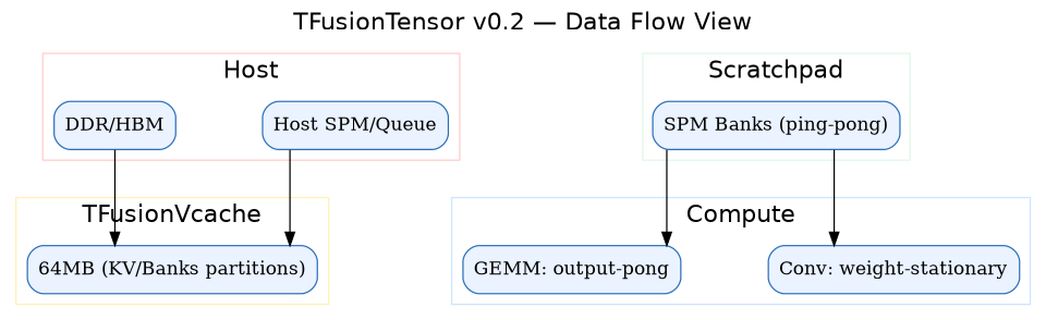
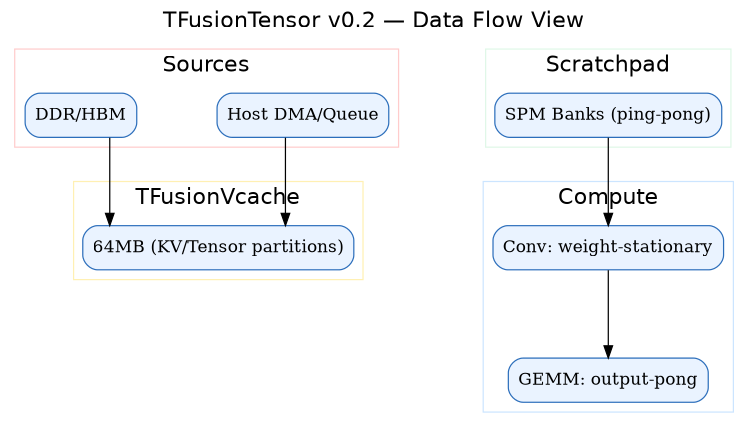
  digraph {
    fontname=Helvetica
    fontsize=18
    label="TFusionTensor v0.2 — Data Flow View"
    labelloc=t
    nodesep=0.9
    rankdir=TB
    ranksep=1.0
    splines=ortho
    node [color="#2C6EBB" fillcolor="#EAF3FF" shape=box style="rounded,filled"]
-   n1 [label="Host SPM/Queue"]
+   n1 [label="Host DMA/Queue"]
    n2 [label="DDR/HBM"]
-   n3 [label="64MB (KV/Banks partitions)"]
+   n3 [label="64MB (KV/Tensor partitions)"]
    n4 [label="SPM Banks (ping-pong)"]
    n5 [label="Conv: weight-stationary"]
    n6 [label="GEMM: output-pong"]
    subgraph cluster_1 {
      color="#FFCCCC"
-     label=Host
+     label=Sources
      n1
      n2
    }
    subgraph cluster_2 {
      color="#FFF0B3"
      label=TFusionVcache
      n3
    }
    subgraph cluster_3 {
      color="#DFF7E7"
      label=Scratchpad
      n4
    }
    subgraph cluster_4 {
      color="#CCE5FF"
      label=Compute
      n5
      n6
    }
    n1 -> n3
    n2 -> n3
    n4 -> n5
-   n4 -> n6
+   n5 -> n6
  }
